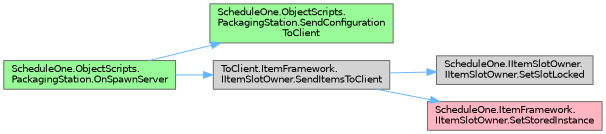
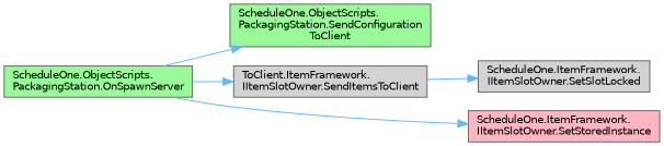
  digraph {
    rankdir=LR
    node [color=grey40 fillcolor=palegreen fontname=Helvetica fontsize=10 shape=box style=filled]
    edge [color=steelblue1 fontname=Helvetica fontsize=10 labelfontname=Helvetica labelfontsize=10 style=solid]
    n1 [color=gray40 fontcolor=black height=0.2 label="ScheduleOne.ObjectScripts.\lPackagingStation.OnSpawnServer" width=0.4]
    n2 [height=0.2 label="ScheduleOne.ObjectScripts.\lPackagingStation.SendConfiguration\lToClient" width=0.4]
    n3 [fillcolor=lightgrey height=0.2 label="ToClient.ItemFramework.\lIItemSlotOwner.SendItemsToClient" width=0.4]
-   n4 [fillcolor=lightgrey height=0.2 label="ScheduleOne.IItemSlotOwner.\lIItemSlotOwner.SetSlotLocked" width=0.4]
+   n4 [fillcolor=lightgrey height=0.2 label="ScheduleOne.ItemFramework.\lIItemSlotOwner.SetSlotLocked" width=0.4]
    n5 [fillcolor=lightpink height=0.2 label="ScheduleOne.ItemFramework.\lIItemSlotOwner.SetStoredInstance" width=0.4]
    n1 -> n2
    n1 -> n3
    n3 -> n4
-   n3 -> n5
+   n1 -> n5
  }
